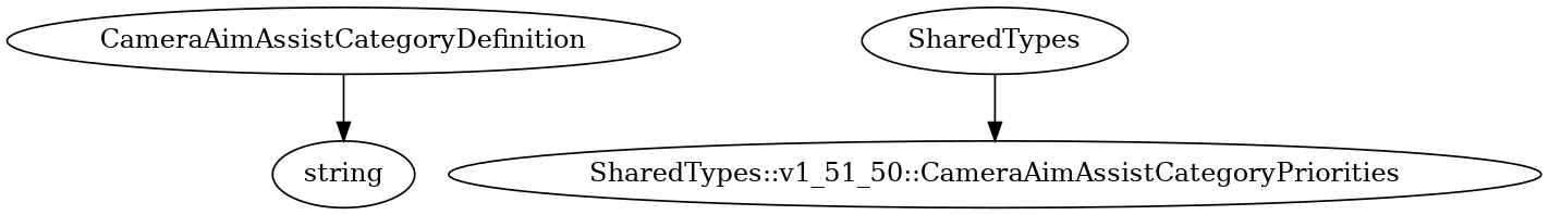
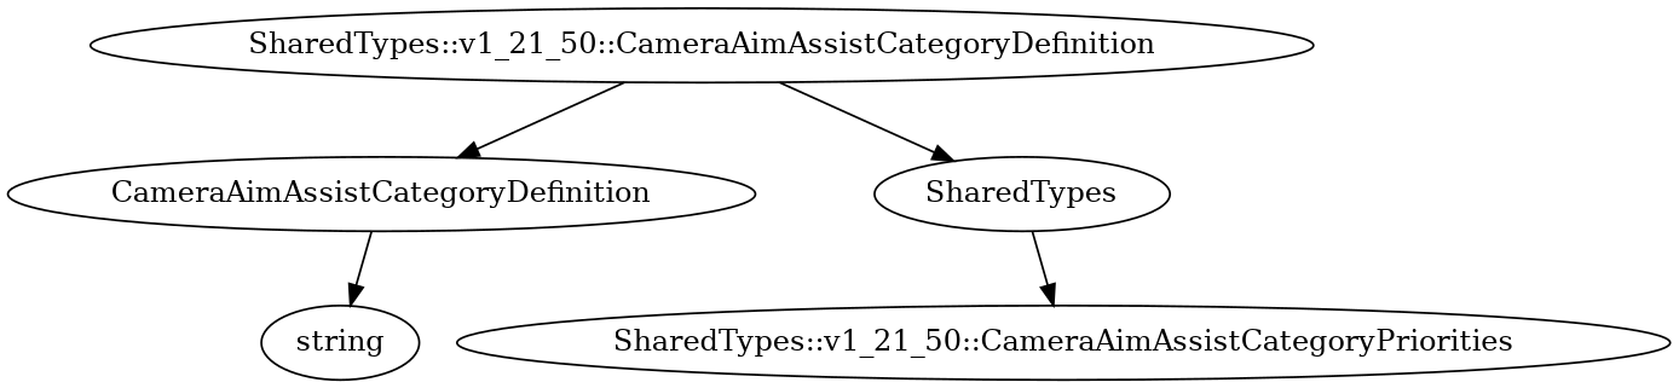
  digraph {
    rankdir=TB
    n1 [label=string]
-   n2 [label="SharedTypes::v1_51_50::CameraAimAssistCategoryPriorities"]
+   n2 [label="SharedTypes::v1_21_50::CameraAimAssistCategoryPriorities"]
+   n3 [label="SharedTypes::v1_21_50::CameraAimAssistCategoryDefinition"]
    n4 [label=CameraAimAssistCategoryDefinition]
    n5 [label=SharedTypes]
    subgraph sub_1 {
      rank=max
      n1
      n2
    }
+   n3 -> n4
+   n3 -> n5
    n4 -> n1
    n5 -> n2
  }
